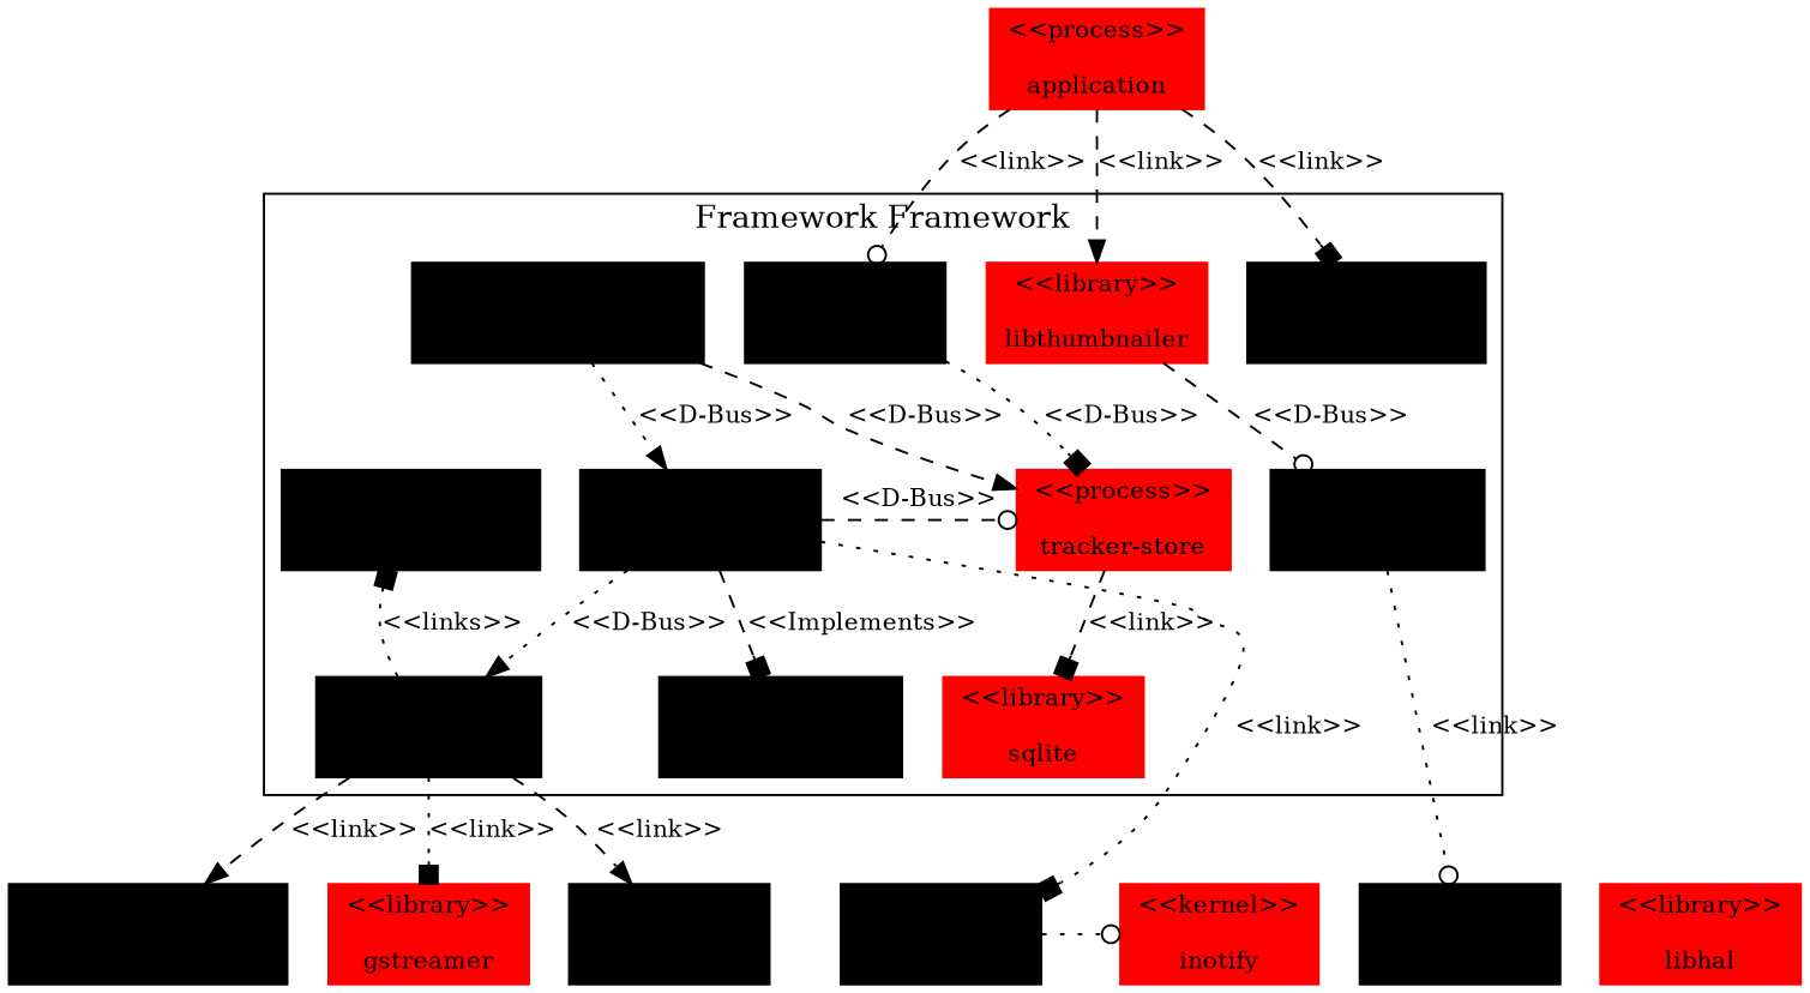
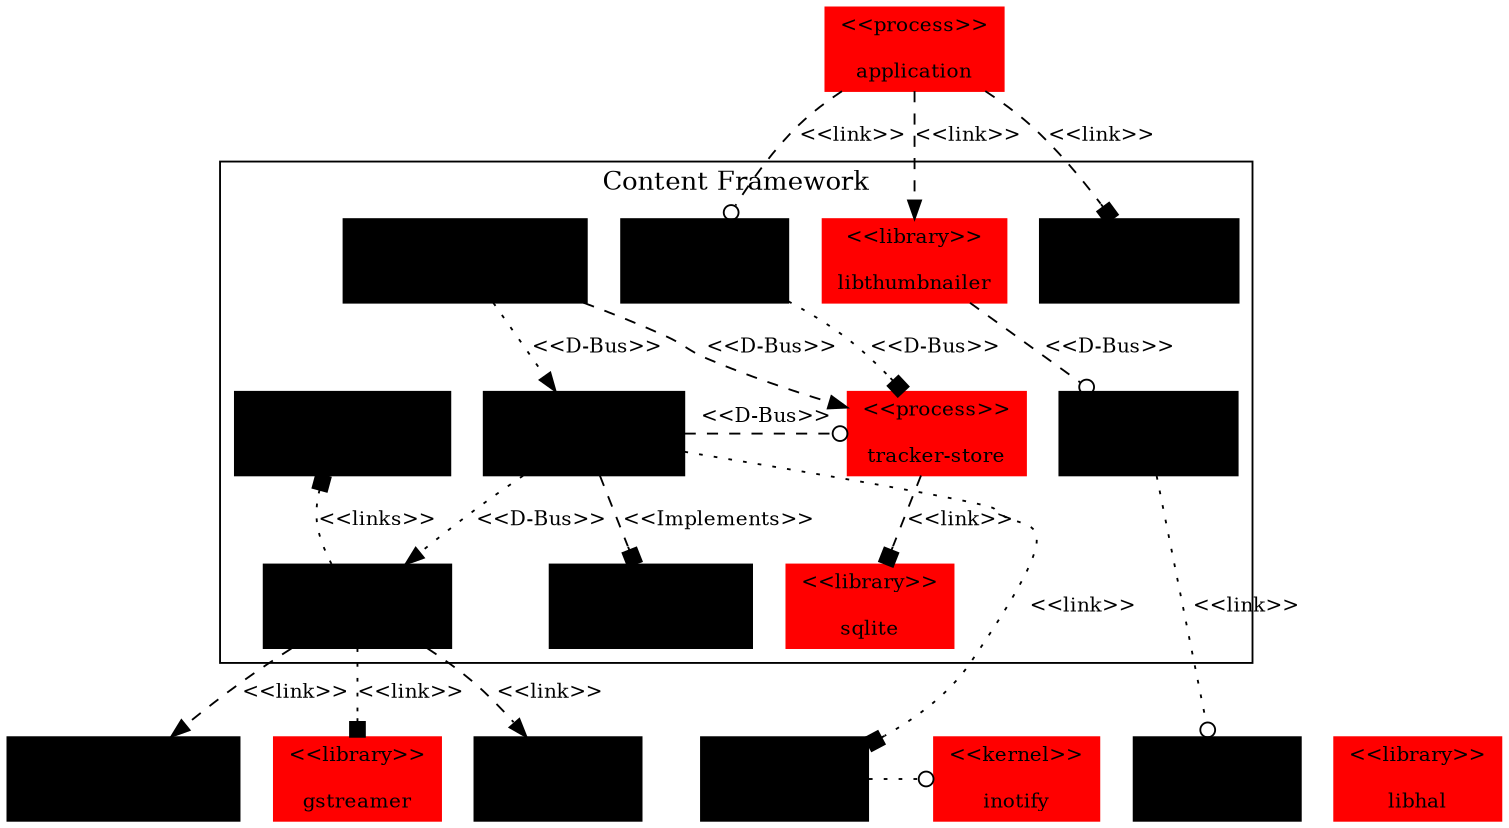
  digraph {
    node [fontsize=11 shape=box style=filled color=black]
    edge [fontsize=11 style=dashed arrowhead=box]
    n1 [label="<<process>>\n\napplication" color=red]
    n2 [label="<<libraries>>\n\nextraction-libraries"]
    n3 [label="<<library>>\n\ngstreamer" color=red]
    n4 [label="<<library>>\n\nlibhal" color=red]
    n5 [label="<<library>>\n\nlibquill"]
    n6 [label="<<library>>\n\nlibplayback"]
    n7 [label="<<library>>\n\nGIO"]
    n8 [label="<<kernel>>\n\ninotify" color=red]
    n9 [label="<<process>>\n\ntracker-store" color=red]
    n10 [label="<<library>>\n\nlibtracker-extract"]
    n11 [label="<<process>>\n\ntracker-miner-fs"]
    n12 [label="<<library>>\n\nlibqttracker"]
    n13 [label="<<library>>\n\nlibthumbnailer" color=red]
    n14 [label="<<process>>\n\ntumbler"]
    n15 [label="<<library>>\n\nlibcontentaction"]
    n16 [label="<<command-line>>\n\ntracker-utils"]
    n17 [label="<<library>>\n\nsqlite" color=red]
    n18 [label="<<process>>\n\ntracker-extract"]
    n19 [label="<<library>>\n\nlibtracker-miner"]
    subgraph sub_1 {
      rank=source
      n1
    }
    subgraph sub_2 {
      rank=sink
      n2
      n3
      n4
      n5
      n6
      n7
      n8
    }
    subgraph cluster_3 {
-     label="Framework Framework"
+     label="Content Framework"
      n12
      n13
      n14
      n15
      n16
      n17
      n18
      n19
      subgraph sub_4 {
        label="Content Framework"
        rank=same
        n9
        n10
        n11
      }
    }
    n1 -> n12 [label="<<link>>" arrowhead=odot]
    n1 -> n13 [label="<<link>>" arrowhead=normal]
    n1 -> n15 [label="<<link>>"]
    n7 -> n8 [style=dotted arrowhead=odot]
    n9 -> n17 [label="<<link>>"]
    n11 -> n7 [label="<<link>>" style=dotted]
    n11 -> n9 [label="<<D-Bus>>" arrowhead=odot]
    n11 -> n18 [label="<<D-Bus>>" style=dotted arrowhead=normal]
    n11 -> n19 [label="<<Implements>>"]
    n12 -> n9 [label="<<D-Bus>>" style=dotted]
    n13 -> n14 [label="<<D-Bus>>" arrowhead=odot]
    n14 -> n5 [label="<<link>>" style=dotted arrowhead=odot]
    n16 -> n9 [label="<<D-Bus>>" arrowhead=normal]
    n16 -> n11 [label="<<D-Bus>>" style=dotted arrowhead=normal]
    n18 -> n2 [label="<<link>>" arrowhead=normal]
    n18 -> n3 [label="<<link>>" style=dotted]
    n18 -> n6 [label="<<link>>" arrowhead=normal]
    n18 -> n10 [label="<<links>>" style=dotted]
  }
